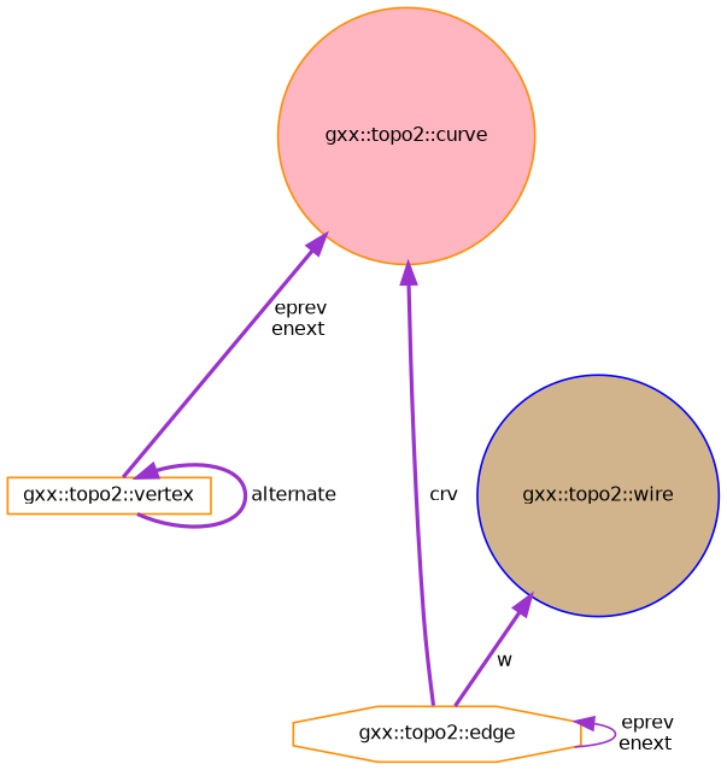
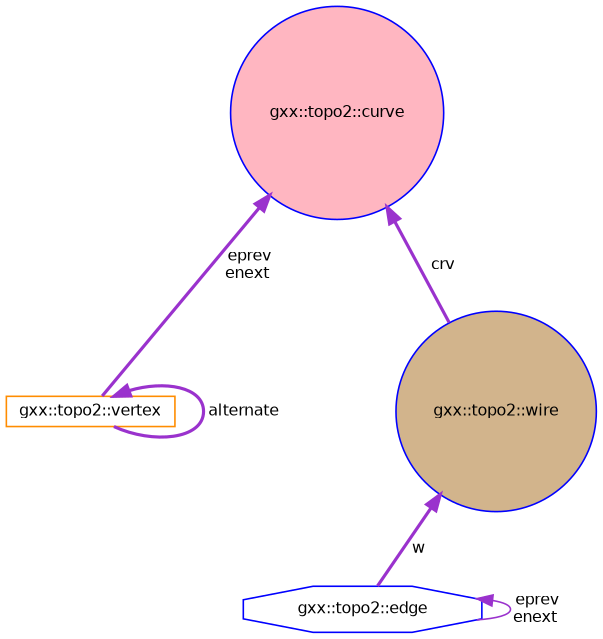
  digraph {
    node [color=darkorange fillcolor=white fontname=Helvetica fontsize=10 shape=circle style=filled]
    edge [color=darkorchid3 dir=back fontname=Helvetica fontsize=10 labelfontname=Helvetica labelfontsize=10 style=bold]
    n1 [fontcolor=black height=0.2 label="gxx::topo2::vertex" shape=box width=0.4]
-   n2 [height=0.2 label="gxx::topo2::edge" shape=octagon width=0.4]
+   n2 [color=blue height=0.2 label="gxx::topo2::edge" shape=octagon width=0.4]
    n3 [color=blue fillcolor=tan height=0.2 label="gxx::topo2::wire" width=0.4]
-   n4 [fillcolor=lightpink height=0.2 label="gxx::topo2::curve" width=0.4]
+   n4 [color=blue fillcolor=lightpink height=0.2 label="gxx::topo2::curve" width=0.4]
    n1 -> n1 [label=" alternate"]
    n2 -> n2 [label=" eprev\nenext" style=solid]
    n3 -> n2 [label=" w"]
    n4 -> n1 [label=" eprev\nenext"]
-   n4 -> n2 [label=" crv"]
+   n4 -> n3 [label=" crv"]
  }
